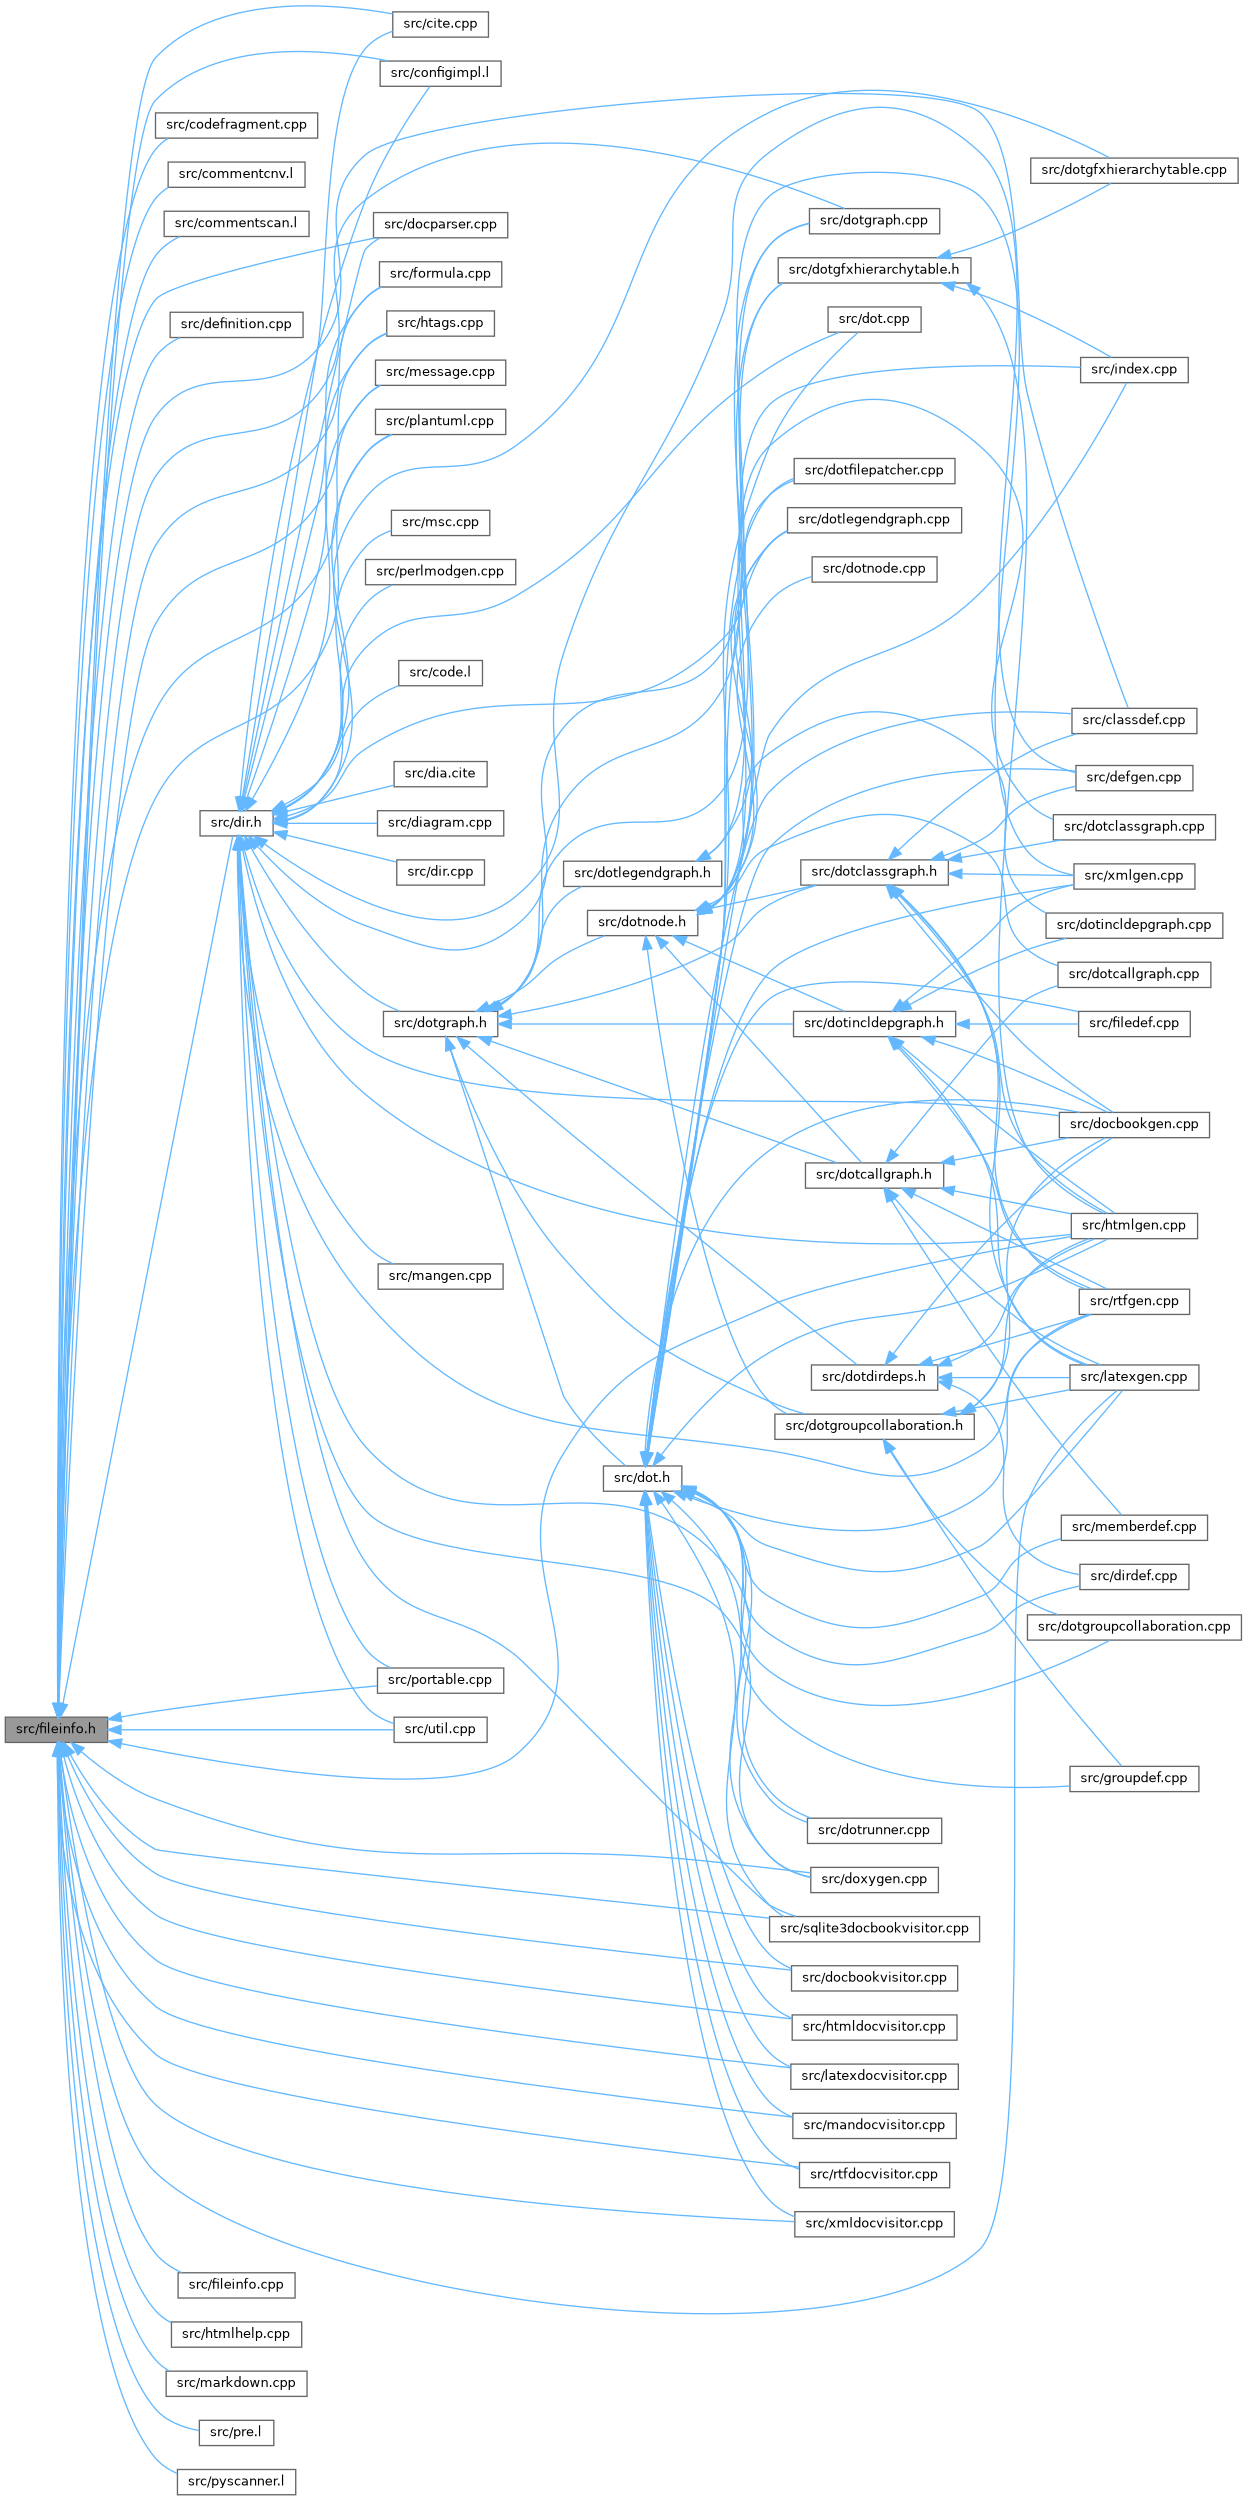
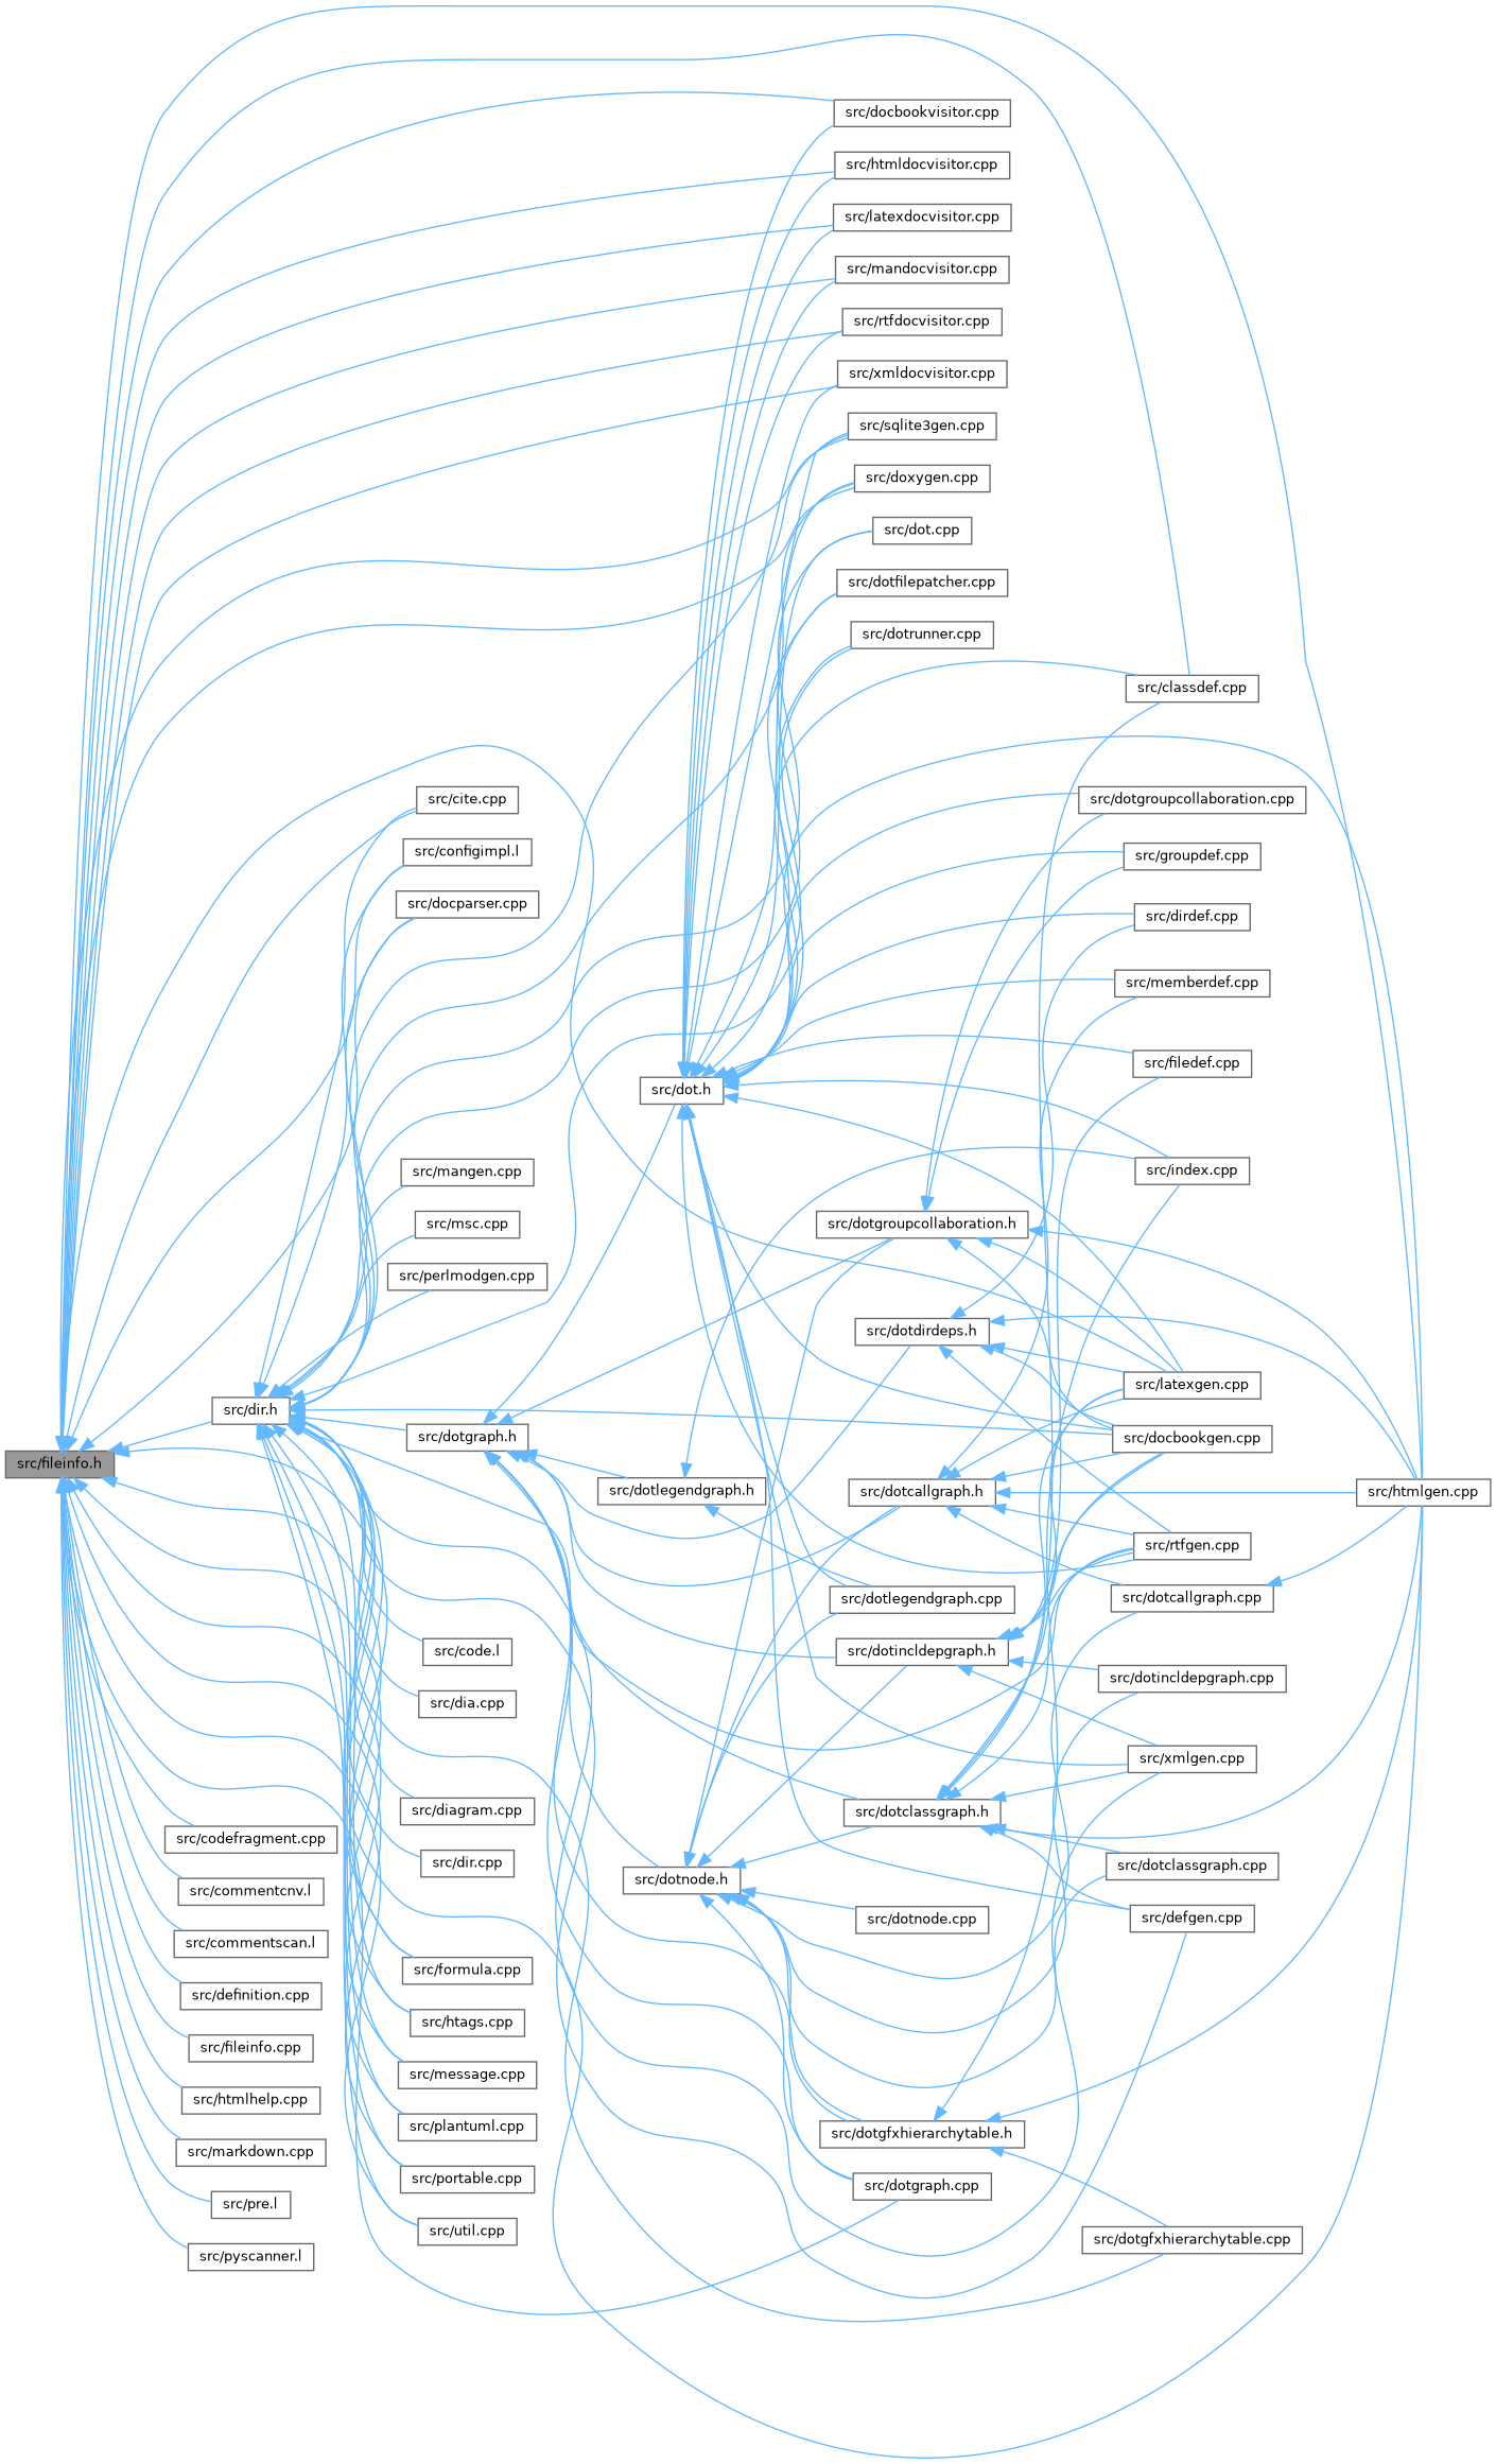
  digraph {
    rankdir=LR
    node [color=grey40 fillcolor=white fontname=Helvetica fontsize=10 shape=box style=filled]
    edge [color=steelblue1 dir=back fontname=Helvetica fontsize=10 labelfontname=Helvetica labelfontsize=10 style=solid]
    n1 [color=gray40 fillcolor=grey60 fontcolor=black height=0.2 label="src/fileinfo.h" width=0.4]
    n2 [height=0.2 label="src/cite.cpp" width=0.4]
    n3 [height=0.2 label="src/classdef.cpp" width=0.4]
    n4 [height=0.2 label="src/codefragment.cpp" width=0.4]
    n5 [height=0.2 label="src/commentcnv.l" width=0.4]
    n6 [height=0.2 label="src/commentscan.l" width=0.4]
    n7 [height=0.2 label="src/configimpl.l" width=0.4]
    n8 [height=0.2 label="src/definition.cpp" width=0.4]
    n9 [height=0.2 label="src/dir.h" width=0.4]
    n10 [height=0.2 label="src/docparser.cpp" width=0.4]
    n11 [height=0.2 label="src/docbookvisitor.cpp" width=0.4]
    n12 [height=0.2 label="src/dotgraph.cpp" width=0.4]
    n13 [height=0.2 label="src/doxygen.cpp" width=0.4]
    n14 [height=0.2 label="src/htmldocvisitor.cpp" width=0.4]
    n15 [height=0.2 label="src/htmlgen.cpp" width=0.4]
    n16 [height=0.2 label="src/latexdocvisitor.cpp" width=0.4]
    n17 [height=0.2 label="src/latexgen.cpp" width=0.4]
    n18 [height=0.2 label="src/mandocvisitor.cpp" width=0.4]
    n19 [height=0.2 label="src/rtfdocvisitor.cpp" width=0.4]
-   n20 [height=0.2 label="src/sqlite3docbookvisitor.cpp" width=0.4]
+   n20 [height=0.2 label="src/sqlite3gen.cpp" width=0.4]
    n21 [height=0.2 label="src/xmldocvisitor.cpp" width=0.4]
    n22 [height=0.2 label="src/formula.cpp" width=0.4]
    n23 [height=0.2 label="src/htags.cpp" width=0.4]
    n24 [height=0.2 label="src/message.cpp" width=0.4]
    n25 [height=0.2 label="src/plantuml.cpp" width=0.4]
    n26 [height=0.2 label="src/portable.cpp" width=0.4]
    n27 [height=0.2 label="src/util.cpp" width=0.4]
    n28 [height=0.2 label="src/fileinfo.cpp" width=0.4]
    n29 [height=0.2 label="src/htmlhelp.cpp" width=0.4]
    n30 [height=0.2 label="src/markdown.cpp" width=0.4]
    n31 [height=0.2 label="src/pre.l" width=0.4]
    n32 [height=0.2 label="src/pyscanner.l" width=0.4]
    n33 [height=0.2 label="src/code.l" width=0.4]
    n34 [height=0.2 label="src/defgen.cpp" width=0.4]
-   n35 [height=0.2 label="src/dia.cite" width=0.4]
+   n35 [height=0.2 label="src/dia.cpp" width=0.4]
    n36 [height=0.2 label="src/diagram.cpp" width=0.4]
    n37 [height=0.2 label="src/dir.cpp" width=0.4]
    n38 [height=0.2 label="src/docbookgen.cpp" width=0.4]
    n39 [height=0.2 label="src/dot.cpp" width=0.4]
    n40 [height=0.2 label="src/dotfilepatcher.cpp" width=0.4]
    n41 [height=0.2 label="src/dotgfxhierarchytable.cpp" width=0.4]
    n42 [height=0.2 label="src/dotgraph.h" width=0.4]
    n43 [height=0.2 label="src/dotrunner.cpp" width=0.4]
    n44 [height=0.2 label="src/rtfgen.cpp" width=0.4]
    n45 [height=0.2 label="src/xmlgen.cpp" width=0.4]
    n46 [height=0.2 label="src/mangen.cpp" width=0.4]
    n47 [height=0.2 label="src/msc.cpp" width=0.4]
    n48 [height=0.2 label="src/perlmodgen.cpp" width=0.4]
    n49 [height=0.2 label="src/dot.h" width=0.4]
    n50 [height=0.2 label="src/dotcallgraph.h" width=0.4]
    n51 [height=0.2 label="src/dotclassgraph.h" width=0.4]
    n52 [height=0.2 label="src/dotdirdeps.h" width=0.4]
    n53 [height=0.2 label="src/dotgfxhierarchytable.h" width=0.4]
    n54 [height=0.2 label="src/dotgroupcollaboration.h" width=0.4]
    n55 [height=0.2 label="src/dotincldepgraph.h" width=0.4]
    n56 [height=0.2 label="src/dotlegendgraph.h" width=0.4]
    n57 [height=0.2 label="src/dotnode.h" width=0.4]
    n58 [height=0.2 label="src/dirdef.cpp" width=0.4]
    n59 [height=0.2 label="src/dotlegendgraph.cpp" width=0.4]
    n60 [height=0.2 label="src/filedef.cpp" width=0.4]
    n61 [height=0.2 label="src/groupdef.cpp" width=0.4]
    n62 [height=0.2 label="src/index.cpp" width=0.4]
    n63 [height=0.2 label="src/memberdef.cpp" width=0.4]
    n64 [height=0.2 label="src/dotgroupcollaboration.cpp" width=0.4]
    n65 [height=0.2 label="src/dotcallgraph.cpp" width=0.4]
    n66 [height=0.2 label="src/dotclassgraph.cpp" width=0.4]
    n67 [height=0.2 label="src/dotincldepgraph.cpp" width=0.4]
    n68 [height=0.2 label="src/dotnode.cpp" width=0.4]
    n1 -> n2
    n1 -> n3
    n1 -> n4
    n1 -> n5
    n1 -> n6
    n1 -> n7
    n1 -> n8
    n1 -> n9
    n1 -> n10
    n1 -> n11
    n1 -> n12
    n1 -> n13
    n1 -> n14
    n1 -> n15
    n1 -> n16
    n1 -> n17
    n1 -> n18
    n1 -> n19
    n1 -> n20
    n1 -> n21
    n1 -> n22
    n1 -> n23
    n1 -> n24
    n1 -> n25
    n1 -> n26
    n1 -> n27
    n1 -> n28
    n1 -> n29
    n1 -> n30
    n1 -> n31
    n1 -> n32
    n9 -> n2
    n9 -> n7
    n9 -> n10
    n9 -> n13
    n9 -> n15
    n9 -> n20
    n9 -> n22
    n9 -> n23
    n9 -> n24
    n9 -> n25
    n9 -> n26
    n9 -> n27
    n9 -> n33
    n9 -> n34
    n9 -> n35
    n9 -> n36
    n9 -> n37
    n9 -> n38
    n9 -> n39
    n9 -> n40
    n9 -> n41
    n9 -> n42
    n9 -> n43
    n9 -> n44
    n9 -> n45
    n9 -> n46
    n9 -> n47
    n9 -> n48
    n42 -> n12
    n42 -> n49
    n42 -> n50
    n42 -> n51
    n42 -> n52
    n42 -> n53
    n42 -> n54
    n42 -> n55
    n42 -> n56
    n42 -> n57
    n49 -> n3
    n49 -> n11
    n49 -> n13
    n49 -> n14
    n49 -> n15
    n49 -> n16
    n49 -> n17
    n49 -> n18
    n49 -> n19
    n49 -> n20
    n49 -> n21
    n49 -> n34
    n49 -> n38
    n49 -> n39
    n49 -> n40
    n49 -> n43
    n49 -> n44
    n49 -> n45
    n49 -> n58
    n49 -> n59
    n49 -> n60
    n49 -> n61
    n49 -> n62
    n49 -> n63
    n49 -> n64
    n50 -> n15
    n50 -> n17
    n50 -> n38
    n50 -> n44
    n50 -> n63
    n50 -> n65
    n51 -> n3
    n51 -> n15
    n51 -> n17
    n51 -> n34
    n51 -> n38
    n51 -> n44
    n51 -> n45
    n51 -> n66
    n52 -> n15
    n52 -> n17
    n52 -> n38
    n52 -> n44
    n52 -> n58
    n53 -> n15
    n53 -> n41
    n53 -> n62
    n54 -> n15
    n54 -> n17
    n54 -> n38
    n54 -> n61
    n54 -> n64
-   n55 -> n15
+   n65 -> n15
    n55 -> n17
    n55 -> n38
    n55 -> n44
    n55 -> n45
    n55 -> n60
    n55 -> n67
    n56 -> n59
    n56 -> n62
    n57 -> n12
    n57 -> n50
    n57 -> n51
    n57 -> n53
    n57 -> n54
    n57 -> n55
    n57 -> n59
    n57 -> n65
    n57 -> n66
    n57 -> n67
    n57 -> n68
  }
